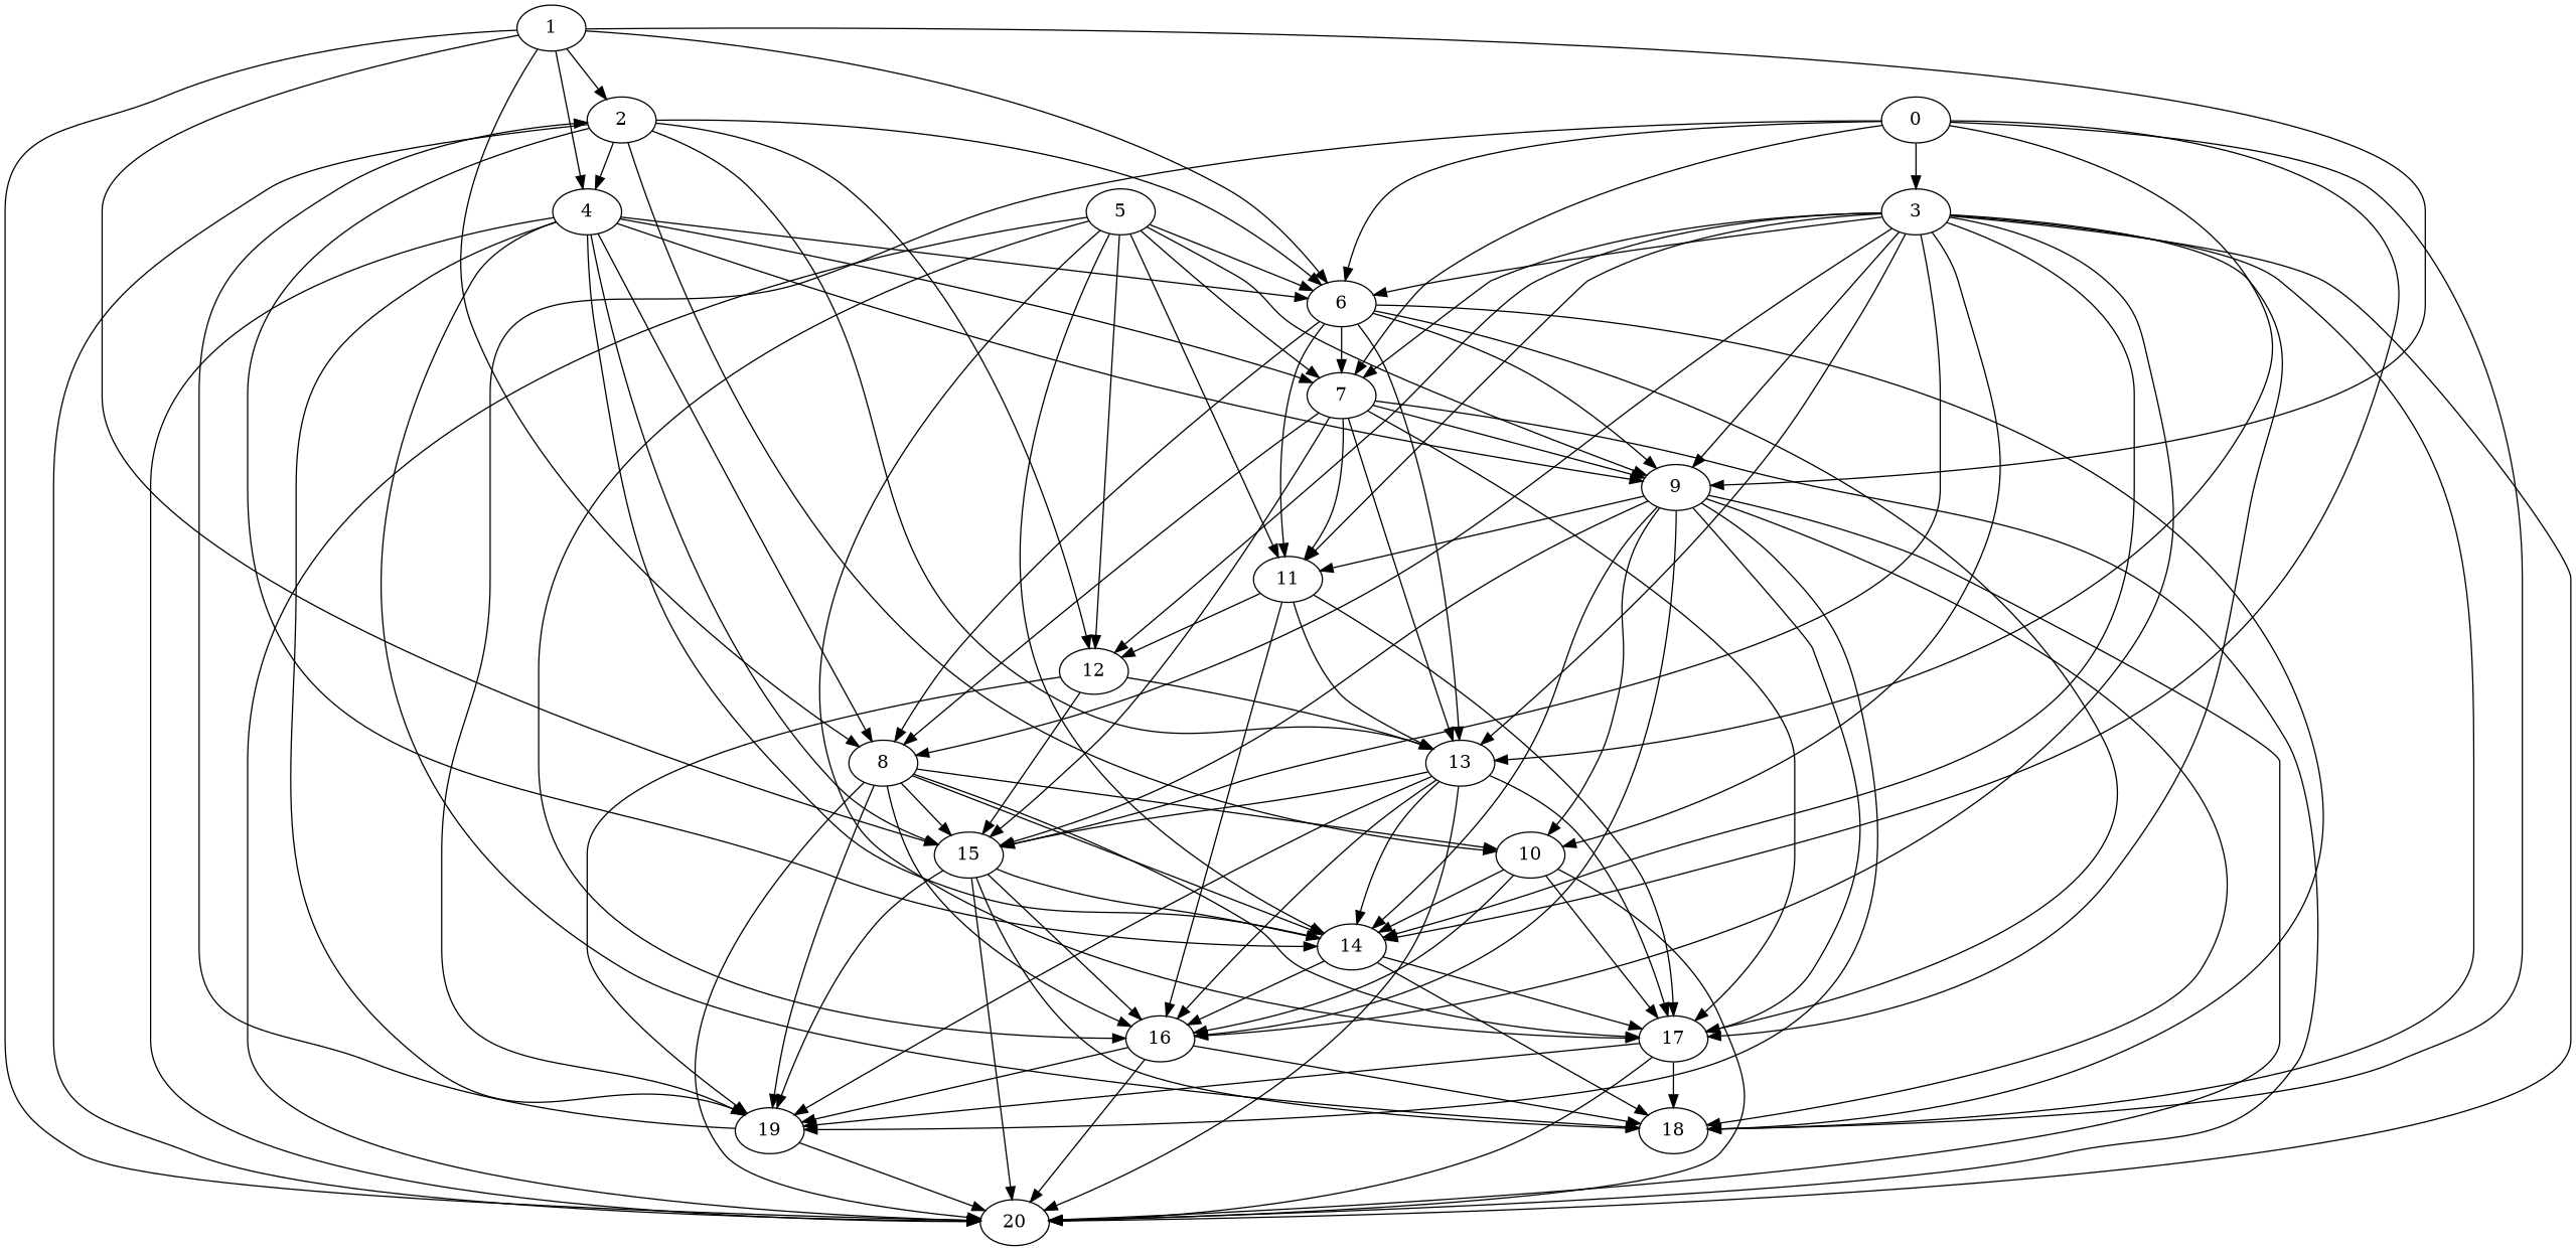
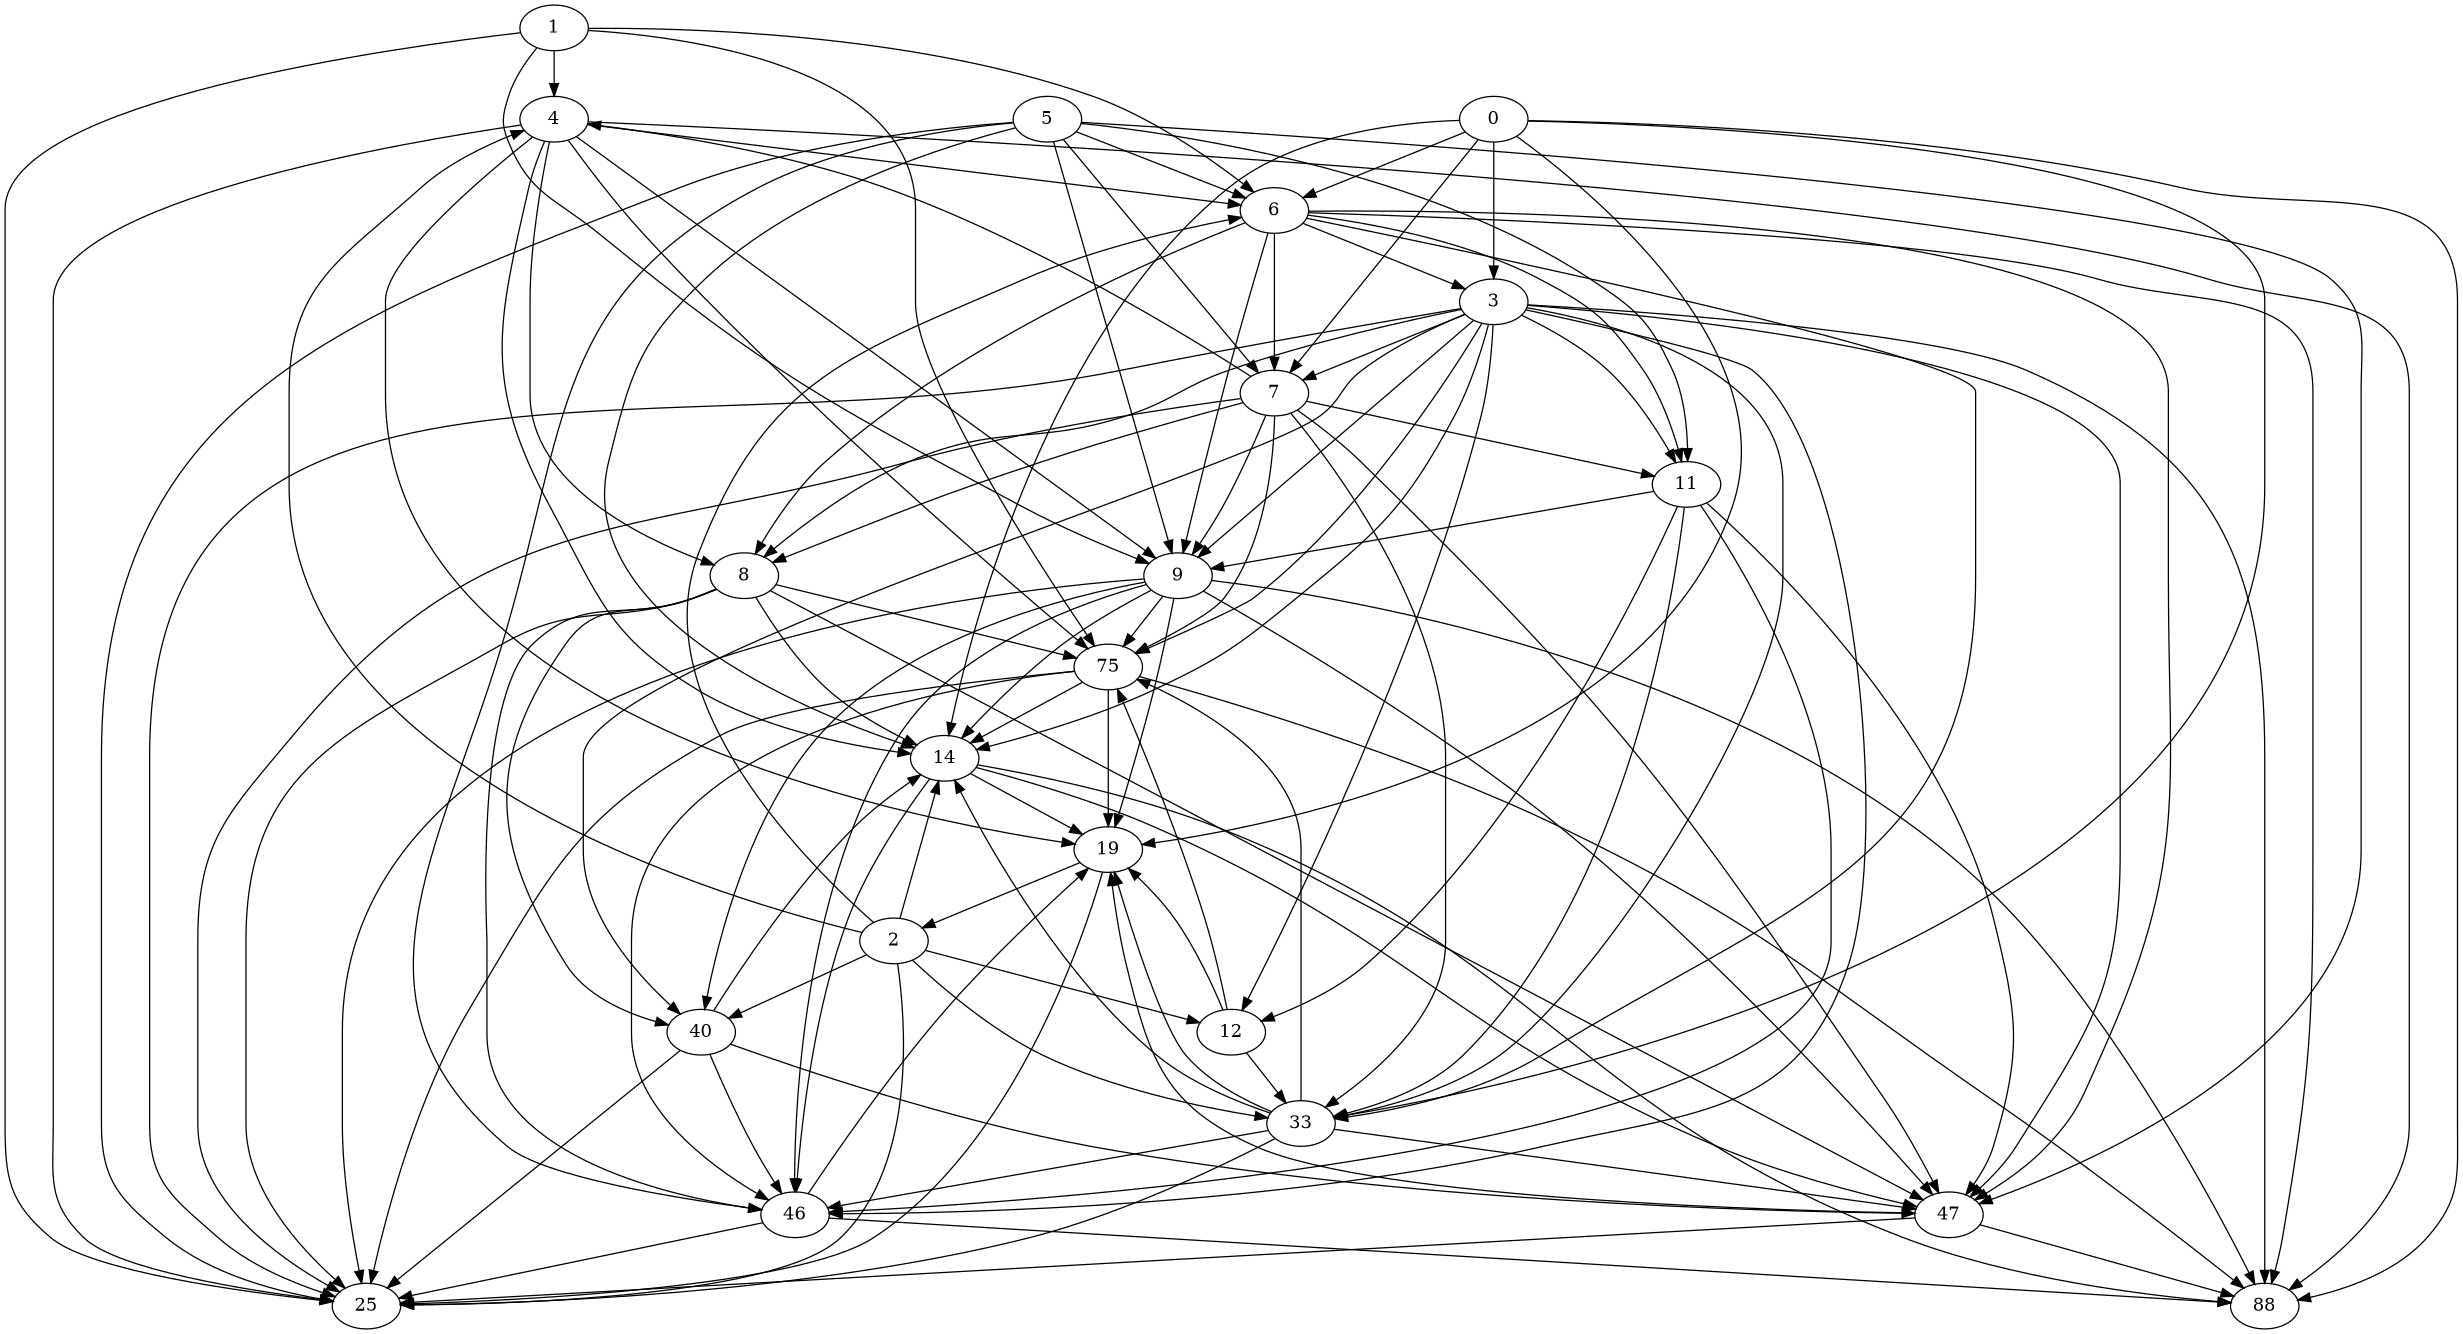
  digraph {
    node [Weight=272]
    edge [Weight=9]
    1 [Weight=109]
    2 [Weight=435]
    4
    6 [Weight=489]
    9 [Weight=163]
    8 [Weight=489]
-   15 [Weight=489]
-   20 [Weight=218]
+   15 [Weight=489 label=75]
+   20 [Weight=218 label=25]
    12
-   10 [Weight=326]
-   13
+   10 [Weight=326 label=40]
+   13 [label=33]
    14 [Weight=435]
    19 [Weight=435]
    7 [Weight=381]
-   18 [Weight=544]
+   18 [Weight=544 label=88]
    11 [Weight=326]
-   17 [Weight=544]
-   16 [Weight=544]
+   17 [Weight=544 label=47]
+   16 [Weight=544 label=46]
    0 [Weight=163]
    3 [Weight=381]
    5
-   1 -> 2
    1 -> 4 [Weight=3]
    1 -> 6 [Weight=4]
    1 -> 9
-   1 -> 8 [Weight=7]
    1 -> 15 [Weight=6]
    1 -> 20
    2 -> 4
    2 -> 6
    2 -> 20
    2 -> 12 [Weight=7]
    2 -> 10 [Weight=4]
    2 -> 13 [Weight=4]
    2 -> 14
    4 -> 6 [Weight=8]
    4 -> 9 [Weight=2]
    4 -> 8 [Weight=7]
    4 -> 15 [Weight=3]
    4 -> 20
    4 -> 14 [Weight=7]
    4 -> 19 [Weight=7]
-   4 -> 7 [Weight=5]
+   7 -> 4 [Weight=5]
    4 -> 18 [Weight=3]
    6 -> 9
    6 -> 8 [Weight=2]
    6 -> 13 [Weight=2]
    6 -> 7 [Weight=8]
    6 -> 18 [Weight=6]
    6 -> 11
    6 -> 17 [Weight=6]
    9 -> 15 [Weight=7]
    9 -> 20 [Weight=10]
    9 -> 10 [Weight=6]
    9 -> 14 [Weight=4]
    9 -> 19 [Weight=6]
    9 -> 18 [Weight=3]
-   9 -> 11 [Weight=6]
+   11 -> 9 [Weight=6]
    9 -> 17 [Weight=6]
    9 -> 16
    8 -> 15
    8 -> 20
    8 -> 10
    8 -> 14 [Weight=10]
    8 -> 17 [Weight=6]
    8 -> 16 [Weight=6]
    15 -> 20 [Weight=3]
    15 -> 14 [Weight=4]
    15 -> 19 [Weight=8]
    15 -> 18 [Weight=10]
    15 -> 16 [Weight=2]
    12 -> 15 [Weight=6]
    12 -> 13
    12 -> 19
    10 -> 20 [Weight=5]
    10 -> 14 [Weight=4]
    10 -> 17 [Weight=10]
    10 -> 16 [Weight=10]
    13 -> 15 [Weight=5]
    13 -> 20 [Weight=10]
    13 -> 14 [Weight=7]
    13 -> 19 [Weight=8]
    13 -> 17 [Weight=5]
    13 -> 16 [Weight=3]
-   8 -> 19 [Weight=6]
+   14 -> 19 [Weight=6]
    14 -> 18 [Weight=10]
    14 -> 17 [Weight=5]
    14 -> 16 [Weight=3]
    19 -> 2
    19 -> 20 [Weight=10]
    7 -> 9
    7 -> 8 [Weight=10]
    7 -> 15 [Weight=8]
    7 -> 20 [Weight=3]
    7 -> 13
    7 -> 11
    7 -> 17 [Weight=4]
    11 -> 12 [Weight=4]
    11 -> 13 [Weight=10]
    11 -> 17 [Weight=5]
    11 -> 16 [Weight=2]
    17 -> 20
    17 -> 19 [Weight=4]
    17 -> 18 [Weight=10]
    16 -> 20 [Weight=3]
    16 -> 19 [Weight=10]
    16 -> 18 [Weight=10]
    0 -> 6 [Weight=3]
    0 -> 13 [Weight=7]
    0 -> 14 [Weight=8]
    0 -> 19 [Weight=7]
    0 -> 7
    0 -> 18 [Weight=4]
    0 -> 3 [Weight=5]
-   3 -> 6 [Weight=7]
+   6 -> 3 [Weight=7]
    3 -> 9 [Weight=8]
    3 -> 8 [Weight=8]
    3 -> 15 [Weight=10]
    3 -> 20 [Weight=3]
    3 -> 12 [Weight=3]
    3 -> 10 [Weight=5]
    3 -> 13 [Weight=7]
    3 -> 14 [Weight=8]
    3 -> 7 [Weight=8]
    3 -> 18 [Weight=4]
    3 -> 11 [Weight=6]
    3 -> 17 [Weight=10]
    3 -> 16 [Weight=2]
    5 -> 6 [Weight=4]
    5 -> 9 [Weight=6]
    5 -> 20 [Weight=4]
-   5 -> 12 [Weight=5]
    5 -> 14
    5 -> 7 [Weight=3]
    5 -> 11 [Weight=4]
    5 -> 17 [Weight=8]
    5 -> 16 [Weight=4]
  }
